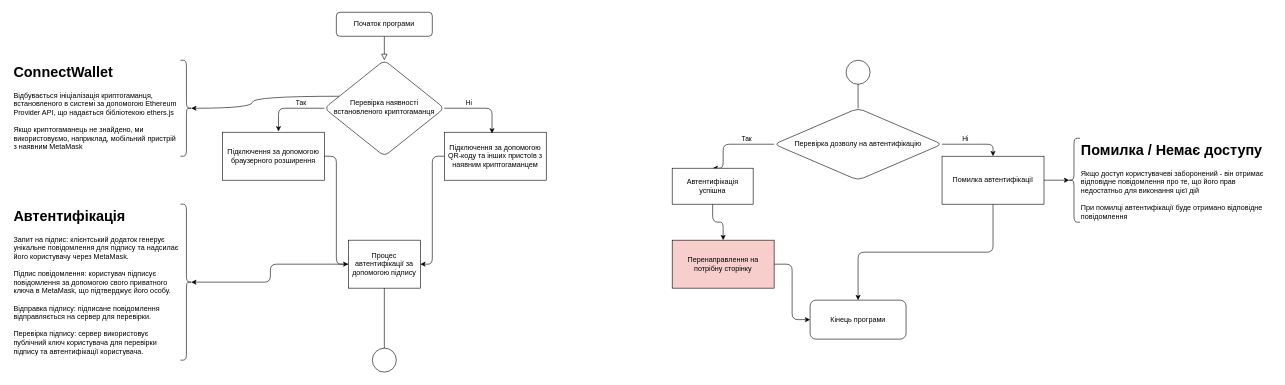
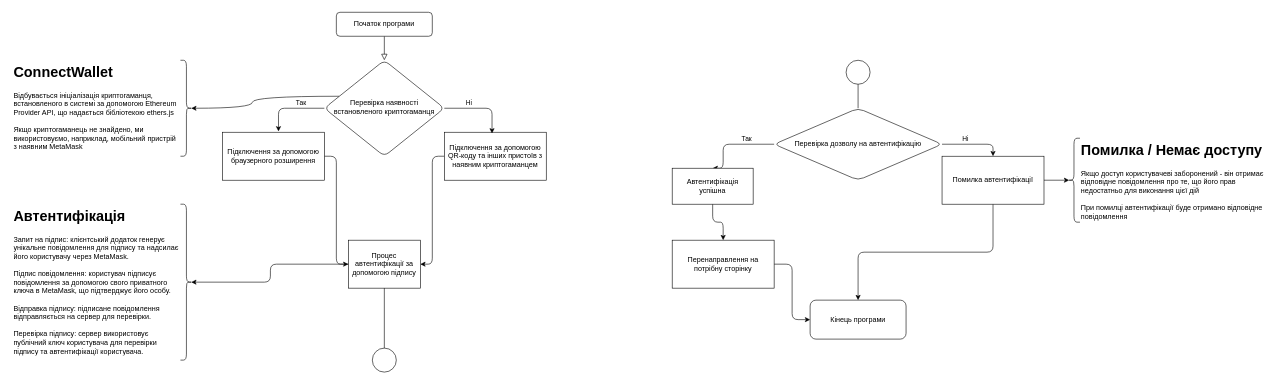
  <mxCell id="0" />
  <mxCell id="1" parent="0" />
  <mxCell id="2" value="" style="rounded=1;html=1;jettySize=auto;orthogonalLoop=1;fontSize=11;endArrow=block;endFill=0;endSize=8;strokeWidth=1;shadow=0;labelBackgroundColor=none;edgeStyle=orthogonalEdgeStyle;" parent="1" source="3" target="5" edge="1"><mxGeometry relative="1" as="geometry" /></mxCell>
  <mxCell id="3" value="Початок програми" style="rounded=1;whiteSpace=wrap;html=1;fontSize=12;glass=0;strokeWidth=1;shadow=0;" parent="1" vertex="1"><mxGeometry x="560" y="20" width="160" height="40" as="geometry" /></mxCell>
  <mxCell id="4" style="rounded=0;orthogonalLoop=1;jettySize=auto;html=1;entryX=0.1;entryY=0.5;entryDx=0;entryDy=0;entryPerimeter=0;edgeStyle=orthogonalEdgeStyle;curved=1;strokeColor=default;" edge="1" parent="1" source="5" target="32"><mxGeometry relative="1" as="geometry"><mxPoint x="330" y="180" as="targetPoint" /><Array as="points"><mxPoint x="420" y="160" /><mxPoint x="420" y="180" /></Array></mxGeometry></mxCell>
  <mxCell id="5" value="Перевірка наявності встановленого криптогаманця" style="rhombus;whiteSpace=wrap;html=1;shadow=0;fontFamily=Helvetica;fontSize=12;align=center;strokeWidth=1;spacing=6;spacingTop=-4;rounded=1;" parent="1" vertex="1"><mxGeometry x="540" y="100" width="200" height="160" as="geometry" /></mxCell>
  <mxCell id="6" style="edgeStyle=orthogonalEdgeStyle;rounded=1;orthogonalLoop=1;jettySize=auto;html=1;exitX=0.5;exitY=1;exitDx=0;exitDy=0;" edge="1" parent="1"><mxGeometry relative="1" as="geometry"><mxPoint x="500" y="300" as="sourcePoint" /><mxPoint x="500" y="300" as="targetPoint" /></mxGeometry></mxCell>
  <mxCell id="7" style="edgeStyle=orthogonalEdgeStyle;rounded=1;orthogonalLoop=1;jettySize=auto;html=1;entryX=1;entryY=0.5;entryDx=0;entryDy=0;" edge="1" parent="1" source="8" target="15"><mxGeometry relative="1" as="geometry" /></mxCell>
  <mxCell id="8" value="Підключення за допомогою QR-коду та інших пристоїв з наявним криптогаманцем" style="rounded=0;whiteSpace=wrap;html=1;" vertex="1" parent="1"><mxGeometry x="740" y="220" width="170" height="80" as="geometry" /></mxCell>
  <mxCell id="9" style="edgeStyle=orthogonalEdgeStyle;rounded=1;orthogonalLoop=1;jettySize=auto;html=1;entryX=0;entryY=0.5;entryDx=0;entryDy=0;" edge="1" parent="1" source="10" target="15"><mxGeometry relative="1" as="geometry" /></mxCell>
  <mxCell id="10" value="Підключення за допомогою браузерного розширення" style="rounded=0;whiteSpace=wrap;html=1;" vertex="1" parent="1"><mxGeometry x="370" y="220" width="170" height="80" as="geometry" /></mxCell>
  <mxCell id="11" style="edgeStyle=orthogonalEdgeStyle;rounded=1;orthogonalLoop=1;jettySize=auto;html=1;entryX=0.468;entryY=0.025;entryDx=0;entryDy=0;entryPerimeter=0;" edge="1" parent="1" source="5" target="8"><mxGeometry relative="1" as="geometry"><Array as="points"><mxPoint x="820" y="180" /></Array></mxGeometry></mxCell>
  <mxCell id="12" value="Ні" style="edgeLabel;html=1;align=center;verticalAlign=middle;resizable=0;points=[];rounded=1;" vertex="1" connectable="0" parent="11"><mxGeometry x="-0.539" y="-3" relative="1" as="geometry"><mxPoint x="12" y="-13" as="offset" /></mxGeometry></mxCell>
  <mxCell id="13" style="edgeStyle=orthogonalEdgeStyle;rounded=1;orthogonalLoop=1;jettySize=auto;html=1;entryX=0.55;entryY=-0.017;entryDx=0;entryDy=0;entryPerimeter=0;" edge="1" parent="1" source="5" target="10"><mxGeometry relative="1" as="geometry"><Array as="points"><mxPoint x="464" y="180" /></Array></mxGeometry></mxCell>
  <mxCell id="14" value="Так" style="edgeLabel;html=1;align=center;verticalAlign=middle;resizable=0;points=[];rounded=1;" vertex="1" connectable="0" parent="13"><mxGeometry x="-0.444" y="1" relative="1" as="geometry"><mxPoint x="-8" y="-11" as="offset" /></mxGeometry></mxCell>
  <mxCell id="15" value="Процес автентифікації за допомогою підпису" style="rounded=0;whiteSpace=wrap;html=1;" vertex="1" parent="1"><mxGeometry x="580" y="400" width="120" height="80" as="geometry" /></mxCell>
  <mxCell id="16" style="edgeStyle=orthogonalEdgeStyle;rounded=1;orthogonalLoop=1;jettySize=auto;html=1;entryX=0.5;entryY=0;entryDx=0;entryDy=0;" edge="1" parent="1" source="20" target="26"><mxGeometry relative="1" as="geometry"><Array as="points"><mxPoint x="1205" y="240" /></Array></mxGeometry></mxCell>
  <mxCell id="17" value="Так" style="edgeLabel;html=1;align=center;verticalAlign=middle;resizable=0;points=[];rounded=1;" vertex="1" connectable="0" parent="16"><mxGeometry x="-0.341" y="-3" relative="1" as="geometry"><mxPoint y="-7" as="offset" /></mxGeometry></mxCell>
  <mxCell id="18" style="edgeStyle=orthogonalEdgeStyle;rounded=1;orthogonalLoop=1;jettySize=auto;html=1;entryX=0.5;entryY=0;entryDx=0;entryDy=0;" edge="1" parent="1" source="20" target="28"><mxGeometry relative="1" as="geometry"><Array as="points"><mxPoint x="1655" y="240" /></Array></mxGeometry></mxCell>
  <mxCell id="19" value="Ні" style="edgeLabel;html=1;align=center;verticalAlign=middle;resizable=0;points=[];rounded=1;" vertex="1" connectable="0" parent="18"><mxGeometry x="-0.405" y="-2" relative="1" as="geometry"><mxPoint x="7" y="-12" as="offset" /></mxGeometry></mxCell>
  <mxCell id="20" value="&lt;div style=&quot;font-size: 12px;&quot;&gt;&lt;span style=&quot;background-color: initial;&quot;&gt;&lt;font style=&quot;font-size: 12px;&quot;&gt;Перевірка&amp;nbsp;&lt;/font&gt;&lt;/span&gt;&lt;span style=&quot;background-color: initial;&quot;&gt;дозволу на автентифікацію&lt;/span&gt;&lt;/div&gt;" style="rhombus;whiteSpace=wrap;html=1;rounded=1;align=center;verticalAlign=middle;horizontal=1;fontSize=10;" vertex="1" parent="1"><mxGeometry x="1290" y="180" width="280" height="120" as="geometry" /></mxCell>
  <mxCell id="21" value="" style="ellipse;whiteSpace=wrap;html=1;aspect=fixed;rounded=1;" vertex="1" parent="1"><mxGeometry x="620" y="580" width="40" height="40" as="geometry" /></mxCell>
  <mxCell id="22" value="" style="endArrow=none;html=1;rounded=1;exitX=0.5;exitY=0;exitDx=0;exitDy=0;entryX=0.5;entryY=1;entryDx=0;entryDy=0;" edge="1" parent="1" source="21" target="15"><mxGeometry width="50" height="50" relative="1" as="geometry"><mxPoint x="650" y="300" as="sourcePoint" /><mxPoint x="700" y="250" as="targetPoint" /></mxGeometry></mxCell>
  <mxCell id="23" value="" style="ellipse;whiteSpace=wrap;html=1;aspect=fixed;rounded=1;" vertex="1" parent="1"><mxGeometry x="1410" y="100" width="40" height="40" as="geometry" /></mxCell>
  <mxCell id="24" value="" style="endArrow=none;html=1;rounded=1;entryX=0.5;entryY=1;entryDx=0;entryDy=0;exitX=0.5;exitY=0;exitDx=0;exitDy=0;" edge="1" parent="1" source="20" target="23"><mxGeometry width="50" height="50" relative="1" as="geometry"><mxPoint x="1090" y="300" as="sourcePoint" /><mxPoint x="1140" y="250" as="targetPoint" /></mxGeometry></mxCell>
  <mxCell id="25" style="edgeStyle=orthogonalEdgeStyle;rounded=1;orthogonalLoop=1;jettySize=auto;html=1;exitX=0.5;exitY=1;exitDx=0;exitDy=0;entryX=0.5;entryY=0;entryDx=0;entryDy=0;" edge="1" parent="1" source="26" target="30"><mxGeometry relative="1" as="geometry" /></mxCell>
  <mxCell id="26" value="Автентифікація успішна" style="rounded=0;whiteSpace=wrap;html=1;" vertex="1" parent="1"><mxGeometry x="1120" y="280" width="135" height="60" as="geometry" /></mxCell>
  <mxCell id="27" style="edgeStyle=orthogonalEdgeStyle;rounded=1;orthogonalLoop=1;jettySize=auto;html=1;exitX=0.5;exitY=1;exitDx=0;exitDy=0;entryX=0.5;entryY=0;entryDx=0;entryDy=0;" edge="1" parent="1" source="28" target="31"><mxGeometry relative="1" as="geometry" /></mxCell>
  <mxCell id="28" value="Помилка автентифікації" style="rounded=0;whiteSpace=wrap;html=1;" vertex="1" parent="1"><mxGeometry x="1570" y="260" width="170" height="80" as="geometry" /></mxCell>
  <mxCell id="29" style="edgeStyle=orthogonalEdgeStyle;rounded=1;orthogonalLoop=1;jettySize=auto;html=1;entryX=0;entryY=0.5;entryDx=0;entryDy=0;" edge="1" parent="1" source="30" target="31"><mxGeometry relative="1" as="geometry" /></mxCell>
- <mxCell id="30" value="Перенаправлення на потрібну сторінку" style="rounded=0;whiteSpace=wrap;html=1;fillColor=#f8cecc;" vertex="1" parent="1"><mxGeometry x="1120" y="400" width="170" height="80" as="geometry" /></mxCell>
+ <mxCell id="30" value="Перенаправлення на потрібну сторінку" style="rounded=0;whiteSpace=wrap;html=1;" vertex="1" parent="1"><mxGeometry x="1120" y="400" width="170" height="80" as="geometry" /></mxCell>
  <mxCell id="31" value="Кінець програми" style="rounded=1;whiteSpace=wrap;html=1;" vertex="1" parent="1"><mxGeometry x="1350" y="500" width="160" height="65" as="geometry" /></mxCell>
  <mxCell id="32" value="" style="shape=curlyBracket;whiteSpace=wrap;html=1;rounded=1;flipH=1;labelPosition=right;verticalLabelPosition=middle;align=left;verticalAlign=middle;" vertex="1" parent="1"><mxGeometry x="300" y="100" width="20" height="160" as="geometry" /></mxCell>
  <mxCell id="33" value="&lt;h1 style=&quot;margin-top: 0px;&quot;&gt;ConnectWallet&lt;/h1&gt;&lt;div&gt;Відбувається ініціалізація криптогаманця, встановленого в системі за допомогою Ethereum Provider API, що надається бібліотекою ethers.js&lt;/div&gt;&lt;div&gt;&lt;br&gt;&lt;/div&gt;&lt;div&gt;Якщо криптогаманець не знайдено, ми використовуємо, наприклад, мобільний пристрій з наявним MetaMask&lt;/div&gt;" style="text;html=1;whiteSpace=wrap;overflow=hidden;rounded=0;" vertex="1" parent="1"><mxGeometry x="20" y="100" width="280" height="160" as="geometry" /></mxCell>
  <mxCell id="34" value="" style="shape=curlyBracket;whiteSpace=wrap;html=1;rounded=1;flipH=1;labelPosition=right;verticalLabelPosition=middle;align=left;verticalAlign=middle;" vertex="1" parent="1"><mxGeometry x="300" y="340" width="20" height="260" as="geometry" /></mxCell>
  <mxCell id="35" style="edgeStyle=orthogonalEdgeStyle;rounded=1;orthogonalLoop=1;jettySize=auto;html=1;entryX=0.1;entryY=0.5;entryDx=0;entryDy=0;entryPerimeter=0;" edge="1" parent="1" source="15" target="34"><mxGeometry relative="1" as="geometry" /></mxCell>
  <mxCell id="36" value="&lt;h1 style=&quot;margin-top: 0px;&quot;&gt;Автентифікація&lt;/h1&gt;&lt;div&gt;&lt;div&gt;Запит на підпис: клієнтський додаток генерує унікальне повідомлення для підпису та надсилає його користувачу через MetaMask.&lt;/div&gt;&lt;div&gt;&lt;br&gt;&lt;/div&gt;&lt;div&gt;Підпис повідомлення: користувач підписує повідомлення за допомогою свого приватного ключа в MetaMask, що підтверджує його особу.&lt;/div&gt;&lt;div&gt;&lt;br&gt;&lt;/div&gt;&lt;div&gt;Відправка підпису: підписане повідомлення відправляється на сервер для перевірки.&lt;/div&gt;&lt;div&gt;&lt;br&gt;&lt;/div&gt;&lt;div&gt;Перевірка підпису: сервер використовує публічний ключ користувача для перевірки підпису та автентифікації користувача.&lt;/div&gt;&lt;/div&gt;" style="text;html=1;whiteSpace=wrap;overflow=hidden;rounded=0;" vertex="1" parent="1"><mxGeometry x="20" y="340" width="280" height="260" as="geometry" /></mxCell>
  <mxCell id="37" value="" style="shape=curlyBracket;whiteSpace=wrap;html=1;rounded=1;labelPosition=left;verticalLabelPosition=middle;align=right;verticalAlign=middle;" vertex="1" parent="1"><mxGeometry x="1780" y="230" width="20" height="140" as="geometry" /></mxCell>
  <mxCell id="38" style="edgeStyle=orthogonalEdgeStyle;rounded=1;orthogonalLoop=1;jettySize=auto;html=1;exitX=1;exitY=0.5;exitDx=0;exitDy=0;entryX=0.1;entryY=0.5;entryDx=0;entryDy=0;entryPerimeter=0;" edge="1" parent="1" source="28" target="37"><mxGeometry relative="1" as="geometry" /></mxCell>
  <mxCell id="39" value="&lt;h1 style=&quot;margin-top: 0px;&quot;&gt;Помилка / Немає доступу&lt;/h1&gt;&lt;div&gt;Якщо доступ користувачеві заборонений - він отримає відповідне повідомлення про те, що його прав недостатньо для виконання цієї дій&lt;/div&gt;&lt;div&gt;&lt;br&gt;&lt;/div&gt;&lt;div&gt;При помилці автентифікації буде отримано відповідне повідомлення&lt;/div&gt;" style="text;html=1;whiteSpace=wrap;overflow=hidden;rounded=0;" vertex="1" parent="1"><mxGeometry x="1800" y="230" width="320" height="140" as="geometry" /></mxCell>
